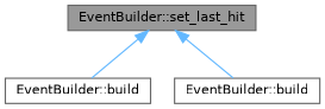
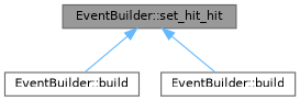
  digraph {
    rankdir=TB
    node [color=grey40 fillcolor=white fontname=Helvetica fontsize=10 shape=box style=filled]
    edge [color=steelblue1 dir=back fontname=Helvetica fontsize=10 labelfontname=Helvetica labelfontsize=10 style=solid]
-   n1 [color=gray40 fillcolor=grey60 fontcolor=black height=0.2 label="EventBuilder::set_last_hit" width=0.4]
+   n1 [color=gray40 fillcolor=grey60 fontcolor=black height=0.2 label="EventBuilder::set_hit_hit" width=0.4]
    n2 [height=0.2 label="EventBuilder::build" width=0.4]
    n3 [height=0.2 label="EventBuilder::build" width=0.4]
    n1 -> n2
    n1 -> n3
  }
